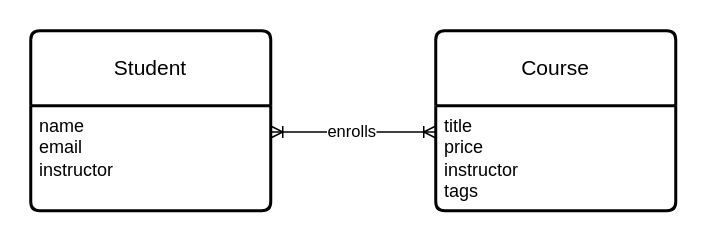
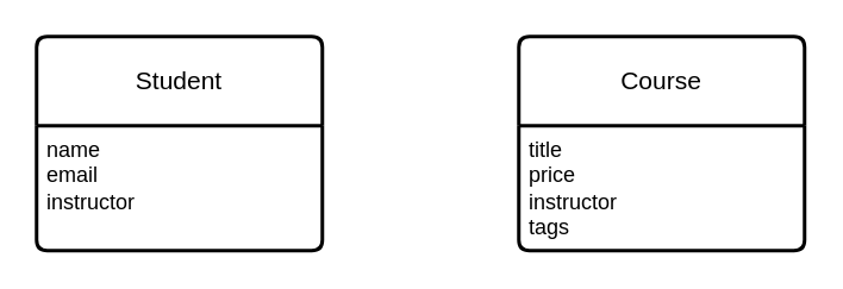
  <mxCell id="0" />
  <mxCell id="1" parent="0" />
- <mxCell id="2" value="" style="edgeStyle=entityRelationEdgeStyle;fontSize=12;html=1;endArrow=ERoneToMany;startArrow=ERoneToMany;rounded=0;entryX=0;entryY=0.25;entryDx=0;entryDy=0;exitX=1;exitY=0.25;exitDx=0;exitDy=0;" edge="1" parent="1" source="5" target="7"><mxGeometry width="100" height="100" relative="1" as="geometry"><mxPoint x="220" y="130" as="sourcePoint" /><mxPoint x="320" y="30" as="targetPoint" /></mxGeometry></mxCell>
- <mxCell id="3" value="enrolls" style="edgeLabel;html=1;align=center;verticalAlign=middle;resizable=0;points=[];" vertex="1" connectable="0" parent="2"><mxGeometry x="-0.044" y="2" relative="1" as="geometry"><mxPoint y="1" as="offset" /></mxGeometry></mxCell>
  <mxCell id="4" value="Student" style="swimlane;childLayout=stackLayout;horizontal=1;startSize=50;horizontalStack=0;rounded=1;fontSize=14;fontStyle=0;strokeWidth=2;resizeParent=0;resizeLast=1;shadow=0;dashed=0;align=center;arcSize=4;whiteSpace=wrap;html=1;" vertex="1" parent="1"><mxGeometry x="20" y="20" width="160" height="120" as="geometry" /></mxCell>
  <mxCell id="5" value="name&lt;div&gt;email&lt;/div&gt;&lt;div&gt;instructor&lt;/div&gt;" style="align=left;strokeColor=none;fillColor=none;spacingLeft=4;fontSize=12;verticalAlign=top;resizable=0;rotatable=0;part=1;html=1;" vertex="1" parent="4"><mxGeometry y="50" width="160" height="70" as="geometry" /></mxCell>
  <mxCell id="6" value="Course" style="swimlane;childLayout=stackLayout;horizontal=1;startSize=50;horizontalStack=0;rounded=1;fontSize=14;fontStyle=0;strokeWidth=2;resizeParent=0;resizeLast=1;shadow=0;dashed=0;align=center;arcSize=4;whiteSpace=wrap;html=1;" vertex="1" parent="1"><mxGeometry x="290" y="20" width="160" height="120" as="geometry" /></mxCell>
  <mxCell id="7" value="title&lt;div&gt;price&lt;/div&gt;&lt;div&gt;instructor&lt;/div&gt;&lt;div&gt;tags&lt;/div&gt;" style="align=left;strokeColor=none;fillColor=none;spacingLeft=4;fontSize=12;verticalAlign=top;resizable=0;rotatable=0;part=1;html=1;" vertex="1" parent="6"><mxGeometry y="50" width="160" height="70" as="geometry" /></mxCell>
